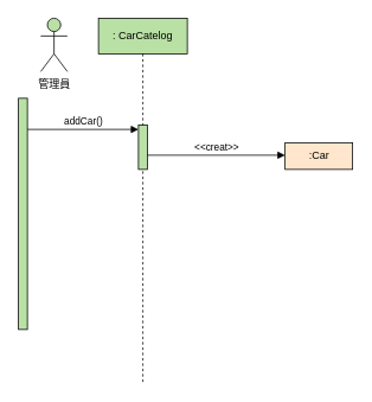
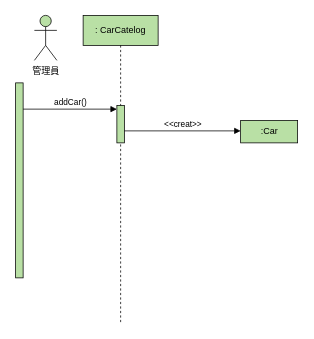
  <mxCell id="0" />
  <mxCell id="1" parent="0" />
  <mxCell id="2" value="管理員" style="shape=umlActor;verticalLabelPosition=bottom;verticalAlign=top;html=1;outlineConnect=0;fillColor=#B9E0A5;" vertex="1" parent="1"><mxGeometry x="45" y="20" width="30" height="60" as="geometry" /></mxCell>
  <mxCell id="3" value="" style="html=1;points=[[0,0,0,0,5],[0,1,0,0,-5],[1,0,0,0,5],[1,1,0,0,-5]];perimeter=orthogonalPerimeter;outlineConnect=0;targetShapes=umlLifeline;portConstraint=eastwest;newEdgeStyle={&quot;curved&quot;:0,&quot;rounded&quot;:0};fillColor=#B9E0A5;" vertex="1" parent="1"><mxGeometry x="20" y="110" width="10" height="260" as="geometry" /></mxCell>
  <mxCell id="4" value=": CarCatelog" style="shape=umlLifeline;perimeter=lifelinePerimeter;whiteSpace=wrap;html=1;container=1;dropTarget=0;collapsible=0;recursiveResize=0;outlineConnect=0;portConstraint=eastwest;newEdgeStyle={&quot;curved&quot;:0,&quot;rounded&quot;:0};fillColor=#B9E0A5;" vertex="1" parent="1"><mxGeometry x="110" y="20" width="100" height="410" as="geometry" /></mxCell>
  <mxCell id="5" value="" style="html=1;points=[[0,0,0,0,5],[0,1,0,0,-5],[1,0,0,0,5],[1,1,0,0,-5]];perimeter=orthogonalPerimeter;outlineConnect=0;targetShapes=umlLifeline;portConstraint=eastwest;newEdgeStyle={&quot;curved&quot;:0,&quot;rounded&quot;:0};fillColor=#B9E0A5;" vertex="1" parent="4"><mxGeometry x="45" y="120" width="10" height="50" as="geometry" /></mxCell>
  <mxCell id="6" value="addCar()" style="html=1;verticalAlign=bottom;startArrow=none;endArrow=block;startSize=8;curved=0;rounded=0;entryX=0;entryY=0;entryDx=0;entryDy=5;startFill=0;" edge="1" parent="4" target="5"><mxGeometry relative="1" as="geometry"><mxPoint x="-80" y="125" as="sourcePoint" /></mxGeometry></mxCell>
  <mxCell id="7" value="&amp;lt;&amp;lt;creat&amp;gt;&amp;gt;" style="html=1;verticalAlign=bottom;startArrow=none;endArrow=block;startSize=8;curved=0;rounded=0;startFill=0;" edge="1" parent="1"><mxGeometry relative="1" as="geometry"><mxPoint x="165" y="174" as="sourcePoint" /><mxPoint x="320" y="174" as="targetPoint" /></mxGeometry></mxCell>
- <mxCell id="8" value=":Car" style="html=1;points=[[0,0,0,0,5],[0,1,0,0,-5],[1,0,0,0,5],[1,1,0,0,-5]];perimeter=orthogonalPerimeter;outlineConnect=0;targetShapes=umlLifeline;portConstraint=eastwest;newEdgeStyle={&quot;curved&quot;:0,&quot;rounded&quot;:0};fillColor=#ffe6cc;" vertex="1" parent="1"><mxGeometry x="320" y="160" width="76" height="30" as="geometry" /></mxCell>
+ <mxCell id="8" value=":Car" style="html=1;points=[[0,0,0,0,5],[0,1,0,0,-5],[1,0,0,0,5],[1,1,0,0,-5]];perimeter=orthogonalPerimeter;outlineConnect=0;targetShapes=umlLifeline;portConstraint=eastwest;newEdgeStyle={&quot;curved&quot;:0,&quot;rounded&quot;:0};fillColor=#B9E0A5;" vertex="1" parent="1"><mxGeometry x="320" y="160" width="76" height="30" as="geometry" /></mxCell>
